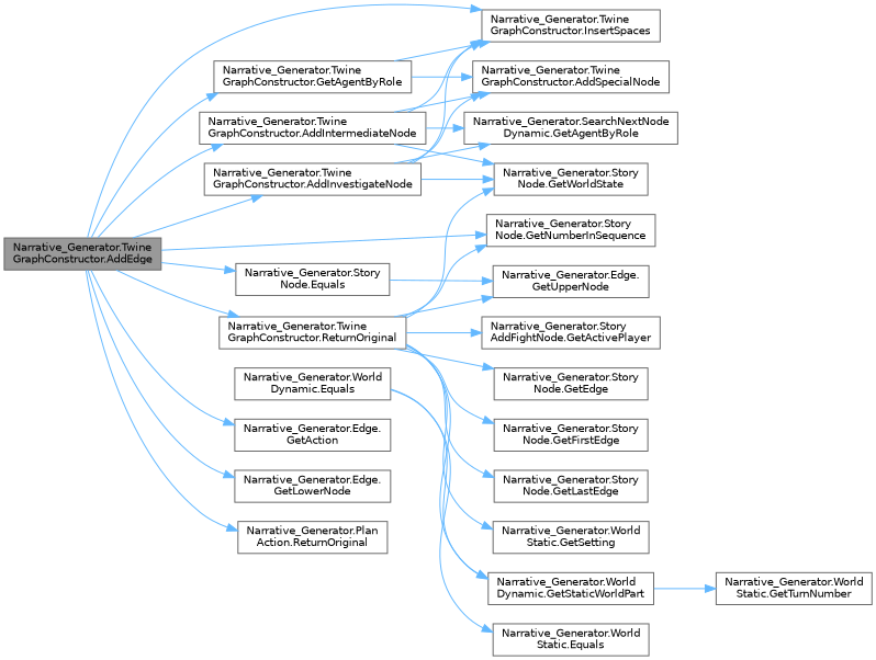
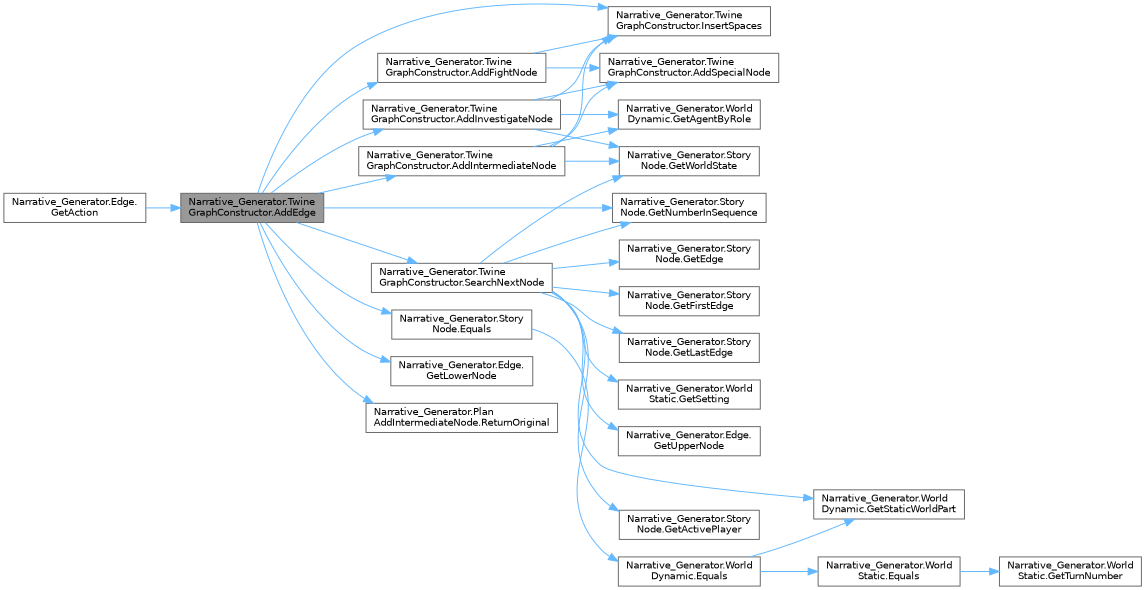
  digraph {
    rankdir=LR
    node [color=grey40 fillcolor=white fontname=Helvetica fontsize=10 shape=box style=filled]
    edge [color=steelblue1 fontname=Helvetica fontsize=10 labelfontname=Helvetica labelfontsize=10 style=solid]
    n1 [color=gray40 fillcolor=grey60 fontcolor=black height=0.2 label="Narrative_Generator.Twine\lGraphConstructor.AddEdge" width=0.4]
-   n2 [height=0.2 label="Narrative_Generator.Twine\lGraphConstructor.GetAgentByRole" width=0.4]
+   n2 [height=0.2 label="Narrative_Generator.Twine\lGraphConstructor.AddFightNode" width=0.4]
    n3 [height=0.2 label="Narrative_Generator.Twine\lGraphConstructor.InsertSpaces" width=0.4]
    n4 [height=0.2 label="Narrative_Generator.Twine\lGraphConstructor.AddIntermediateNode" width=0.4]
    n5 [height=0.2 label="Narrative_Generator.Twine\lGraphConstructor.AddInvestigateNode" width=0.4]
    n6 [height=0.2 label="Narrative_Generator.Story\lNode.Equals" width=0.4]
    n7 [height=0.2 label="Narrative_Generator.Edge.\lGetAction" width=0.4]
    n8 [height=0.2 label="Narrative_Generator.Edge.\lGetLowerNode" width=0.4]
    n9 [height=0.2 label="Narrative_Generator.Story\lNode.GetNumberInSequence" width=0.4]
-   n10 [height=0.2 label="Narrative_Generator.Plan\lAction.ReturnOriginal" width=0.4]
-   n11 [height=0.2 label="Narrative_Generator.Twine\lGraphConstructor.ReturnOriginal" width=0.4]
+   n10 [height=0.2 label="Narrative_Generator.Plan\lAddIntermediateNode.ReturnOriginal" width=0.4]
+   n11 [height=0.2 label="Narrative_Generator.Twine\lGraphConstructor.SearchNextNode" width=0.4]
    n12 [height=0.2 label="Narrative_Generator.Twine\lGraphConstructor.AddSpecialNode" width=0.4]
-   n13 [height=0.2 label="Narrative_Generator.SearchNextNode\lDynamic.GetAgentByRole" width=0.4]
+   n13 [height=0.2 label="Narrative_Generator.World\lDynamic.GetAgentByRole" width=0.4]
    n14 [height=0.2 label="Narrative_Generator.Story\lNode.GetWorldState" width=0.4]
    n15 [height=0.2 label="Narrative_Generator.World\lDynamic.Equals" width=0.4]
    n16 [height=0.2 label="Narrative_Generator.Edge.\lGetUpperNode" width=0.4]
    n17 [height=0.2 label="Narrative_Generator.World\lDynamic.GetStaticWorldPart" width=0.4]
-   n18 [height=0.2 label="Narrative_Generator.Story\lAddFightNode.GetActivePlayer" width=0.4]
+   n18 [height=0.2 label="Narrative_Generator.Story\lNode.GetActivePlayer" width=0.4]
    n19 [height=0.2 label="Narrative_Generator.Story\lNode.GetEdge" width=0.4]
    n20 [height=0.2 label="Narrative_Generator.Story\lNode.GetFirstEdge" width=0.4]
    n21 [height=0.2 label="Narrative_Generator.Story\lNode.GetLastEdge" width=0.4]
    n22 [height=0.2 label="Narrative_Generator.World\lStatic.GetSetting" width=0.4]
    n23 [height=0.2 label="Narrative_Generator.World\lStatic.Equals" width=0.4]
    n24 [height=0.2 label="Narrative_Generator.World\lStatic.GetTurnNumber" width=0.4]
    n1 -> n2
    n1 -> n3
    n1 -> n4
    n1 -> n5
    n1 -> n6
-   n1 -> n7
+   n7 -> n1
    n1 -> n8
    n1 -> n9
    n1 -> n10
    n1 -> n11
    n2 -> n3
    n2 -> n12
    n4 -> n3
    n4 -> n12
    n4 -> n13
    n4 -> n14
    n5 -> n3
    n5 -> n12
    n5 -> n13
    n5 -> n14
-   n6 -> n16
+   n6 -> n15
    n11 -> n9
    n11 -> n14
    n11 -> n16
    n11 -> n17
    n11 -> n18
    n11 -> n19
    n11 -> n20
    n11 -> n21
    n11 -> n22
    n15 -> n17
    n15 -> n23
-   n17 -> n24
+   n23 -> n24
  }
